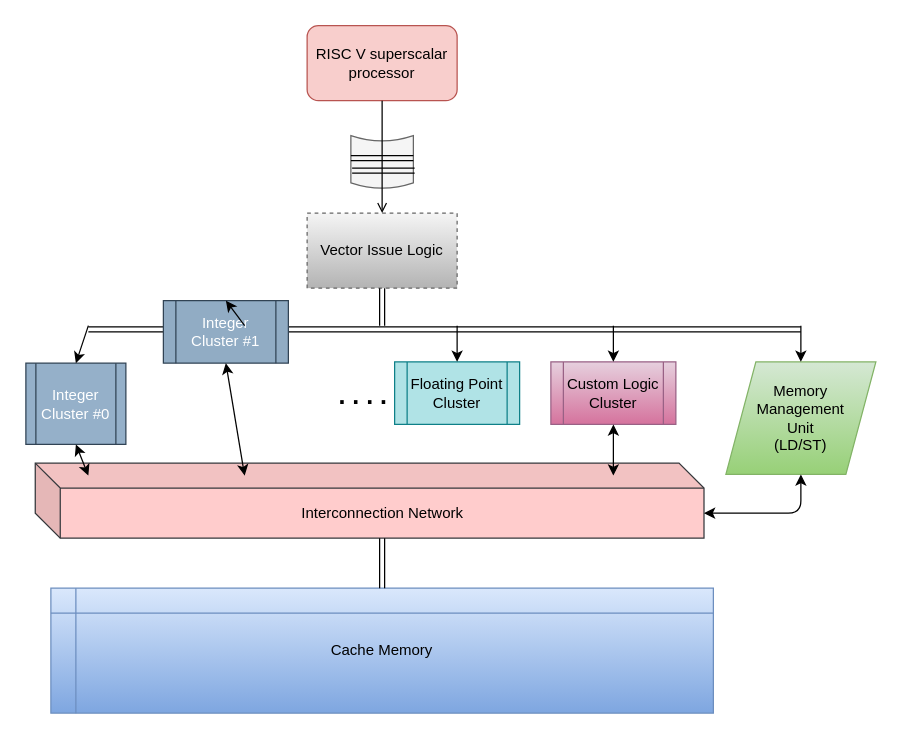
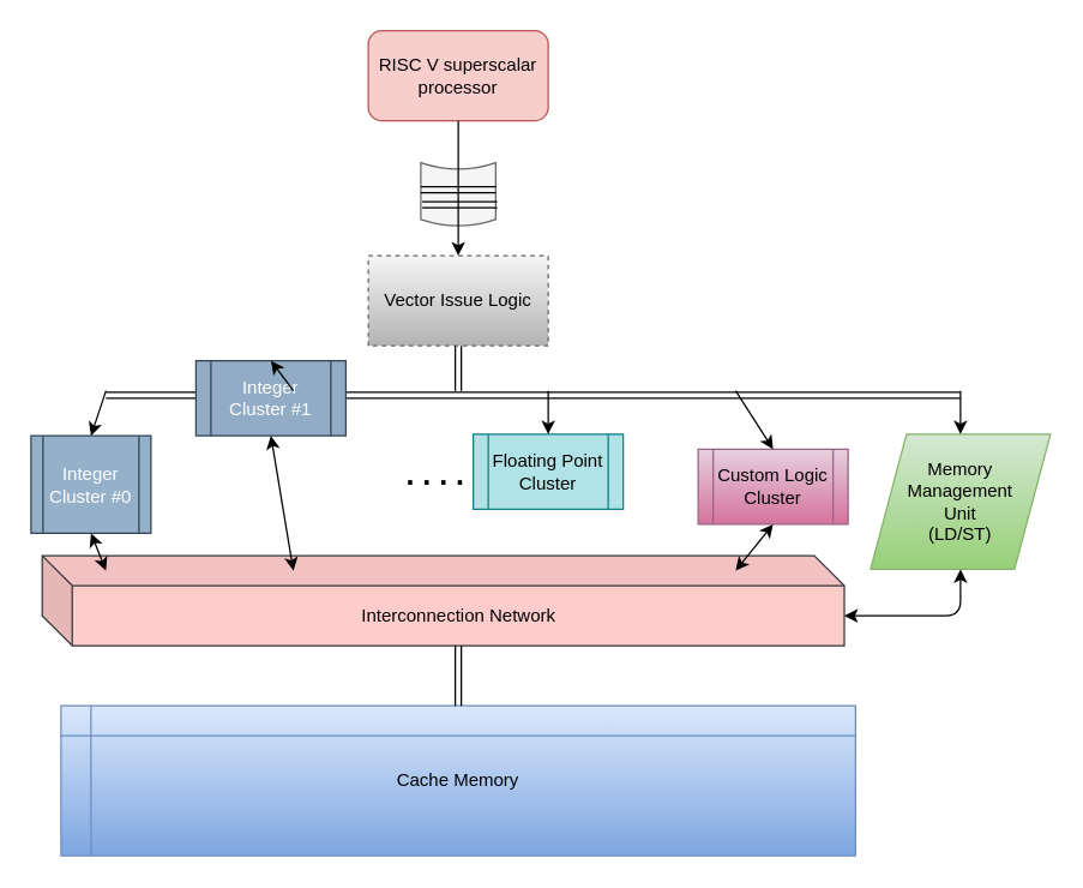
  <mxCell id="0" />
  <mxCell id="1" parent="0" />
  <mxCell id="2" value="Interconnection Network" style="shape=cube;whiteSpace=wrap;html=1;boundedLbl=1;backgroundOutline=1;darkOpacity=0.05;darkOpacity2=0.1;fillColor=#ffcccc;strokeColor=#36393d;" parent="1" vertex="1"><mxGeometry x="27.5" y="370" width="535" height="60" as="geometry" /></mxCell>
  <mxCell id="3" value="RISC V superscalar processor" style="rounded=1;whiteSpace=wrap;html=1;fillColor=#f8cecc;strokeColor=#b85450;" parent="1" vertex="1"><mxGeometry x="245" y="20" width="120" height="60" as="geometry" /></mxCell>
  <mxCell id="4" value="" style="shape=dataStorage;whiteSpace=wrap;html=1;rotation=-90;fillColor=#f5f5f5;strokeColor=#666666;fontColor=#333333;" parent="1" vertex="1"><mxGeometry x="284" y="104" width="42" height="50" as="geometry" /></mxCell>
  <mxCell id="5" value="" style="shape=link;html=1;entryX=0.5;entryY=1;entryDx=0;entryDy=0;exitX=0.5;exitY=0;exitDx=0;exitDy=0;" parent="1" edge="1"><mxGeometry width="50" height="50" relative="1" as="geometry"><mxPoint x="280" y="126" as="sourcePoint" /><mxPoint x="330" y="126" as="targetPoint" /></mxGeometry></mxCell>
  <mxCell id="6" value="" style="shape=link;html=1;entryX=0.5;entryY=1;entryDx=0;entryDy=0;exitX=0.5;exitY=0;exitDx=0;exitDy=0;" parent="1" edge="1"><mxGeometry width="50" height="50" relative="1" as="geometry"><mxPoint x="281" y="136" as="sourcePoint" /><mxPoint x="331" y="136" as="targetPoint" /></mxGeometry></mxCell>
  <mxCell id="7" value="Vector Issue Logic" style="rounded=0;whiteSpace=wrap;html=1;fillColor=#f5f5f5;strokeColor=#666666;gradientColor=#b3b3b3;dashed=1;" parent="1" vertex="1"><mxGeometry x="245" y="170" width="120" height="60" as="geometry" /></mxCell>
  <mxCell id="8" value="" style="shape=link;html=1;" parent="1" edge="1"><mxGeometry width="50" height="50" relative="1" as="geometry"><mxPoint x="70" y="263" as="sourcePoint" /><mxPoint x="640" y="263" as="targetPoint" /></mxGeometry></mxCell>
  <mxCell id="9" value="Integer Cluster #0" style="shape=process;whiteSpace=wrap;html=1;backgroundOutline=1;fillColor=#95B0C9;strokeColor=#314354;fontColor=#ffffff;" parent="1" vertex="1"><mxGeometry x="20" y="290" width="80" height="65" as="geometry" /></mxCell>
  <mxCell id="10" value="Integer Cluster #1" style="shape=process;whiteSpace=wrap;html=1;backgroundOutline=1;fillColor=#91ACC4;strokeColor=#314354;fontColor=#ffffff;" parent="1" vertex="1"><mxGeometry x="130" y="240" width="100" height="50" as="geometry" /></mxCell>
  <mxCell id="11" value="&lt;b&gt;&lt;font style=&quot;font-size: 20px&quot;&gt;. . . .&lt;/font&gt;&lt;/b&gt;" style="text;html=1;strokeColor=none;fillColor=none;align=center;verticalAlign=middle;whiteSpace=wrap;rounded=0;" parent="1" vertex="1"><mxGeometry x="260" y="305" width="60" height="20" as="geometry" /></mxCell>
  <mxCell id="12" value="Floating Point Cluster" style="shape=process;whiteSpace=wrap;html=1;backgroundOutline=1;fillColor=#b0e3e6;strokeColor=#0e8088;" parent="1" vertex="1"><mxGeometry x="315" y="289" width="100" height="50" as="geometry" /></mxCell>
- <mxCell id="13" value="Custom Logic Cluster" style="shape=process;whiteSpace=wrap;html=1;backgroundOutline=1;gradientColor=#d5739d;fillColor=#e6d0de;strokeColor=#996185;" parent="1" vertex="1"><mxGeometry x="440" y="289" width="100" height="50" as="geometry" /></mxCell>
+ <mxCell id="13" value="Custom Logic Cluster" style="shape=process;whiteSpace=wrap;html=1;backgroundOutline=1;gradientColor=#d5739d;fillColor=#e6d0de;strokeColor=#996185;" parent="1" vertex="1"><mxGeometry x="465" y="299" width="100" height="50" as="geometry" /></mxCell>
  <mxCell id="14" value="Memory &lt;br&gt;Management&lt;br&gt;Unit&lt;br&gt;(LD/ST)&lt;br&gt;" style="shape=parallelogram;perimeter=parallelogramPerimeter;whiteSpace=wrap;html=1;gradientColor=#97d077;fillColor=#d5e8d4;strokeColor=#82b366;" parent="1" vertex="1"><mxGeometry x="580" y="289" width="120" height="90" as="geometry" /></mxCell>
  <mxCell id="15" value="" style="endArrow=classic;html=1;entryX=0.5;entryY=0;entryDx=0;entryDy=0;" parent="1" target="9" edge="1"><mxGeometry width="50" height="50" relative="1" as="geometry"><mxPoint x="70" y="260" as="sourcePoint" /><mxPoint x="60" y="540" as="targetPoint" /></mxGeometry></mxCell>
  <mxCell id="16" value="" style="endArrow=classic;html=1;entryX=0.5;entryY=0;entryDx=0;entryDy=0;" parent="1" target="10" edge="1"><mxGeometry width="50" height="50" relative="1" as="geometry"><mxPoint x="195" y="260" as="sourcePoint" /><mxPoint x="88" y="300" as="targetPoint" /></mxGeometry></mxCell>
  <mxCell id="17" value="" style="endArrow=classic;html=1;entryX=0.5;entryY=0;entryDx=0;entryDy=0;" parent="1" target="12" edge="1"><mxGeometry width="50" height="50" relative="1" as="geometry"><mxPoint x="365" y="260" as="sourcePoint" /><mxPoint x="258" y="300" as="targetPoint" /></mxGeometry></mxCell>
  <mxCell id="18" value="" style="endArrow=classic;html=1;entryX=0.5;entryY=0;entryDx=0;entryDy=0;" parent="1" target="13" edge="1"><mxGeometry width="50" height="50" relative="1" as="geometry"><mxPoint x="490" y="260" as="sourcePoint" /><mxPoint x="375" y="299" as="targetPoint" /></mxGeometry></mxCell>
  <mxCell id="19" value="" style="endArrow=classic;html=1;entryX=0.5;entryY=0;entryDx=0;entryDy=0;" parent="1" target="14" edge="1"><mxGeometry width="50" height="50" relative="1" as="geometry"><mxPoint x="640" y="260" as="sourcePoint" /><mxPoint x="500" y="299" as="targetPoint" /></mxGeometry></mxCell>
  <mxCell id="20" value="Cache Memory" style="shape=internalStorage;whiteSpace=wrap;html=1;backgroundOutline=1;fillColor=#dae8fc;strokeColor=#6c8ebf;gradientColor=#7ea6e0;" parent="1" vertex="1"><mxGeometry x="40" y="470" width="530" height="100" as="geometry" /></mxCell>
  <mxCell id="21" value="" style="endArrow=classic;startArrow=classic;html=1;exitX=0.5;exitY=1;exitDx=0;exitDy=0;" parent="1" source="9" edge="1"><mxGeometry width="50" height="50" relative="1" as="geometry"><mxPoint x="20" y="640" as="sourcePoint" /><mxPoint x="70" y="380" as="targetPoint" /></mxGeometry></mxCell>
  <mxCell id="22" value="" style="endArrow=classic;startArrow=classic;html=1;entryX=0.5;entryY=1;entryDx=0;entryDy=0;" parent="1" target="10" edge="1"><mxGeometry width="50" height="50" relative="1" as="geometry"><mxPoint x="195" y="380" as="sourcePoint" /><mxPoint x="230" y="340" as="targetPoint" /></mxGeometry></mxCell>
  <mxCell id="23" value="" style="endArrow=classic;startArrow=classic;html=1;entryX=0.5;entryY=1;entryDx=0;entryDy=0;" parent="1" target="13" edge="1"><mxGeometry width="50" height="50" relative="1" as="geometry"><mxPoint x="490" y="380" as="sourcePoint" /><mxPoint x="375" y="349" as="targetPoint" /></mxGeometry></mxCell>
  <mxCell id="24" value="" style="endArrow=classic;startArrow=classic;html=1;entryX=0.5;entryY=1;entryDx=0;entryDy=0;exitX=0;exitY=0;exitDx=535;exitDy=40;exitPerimeter=0;" parent="1" source="2" target="14" edge="1"><mxGeometry width="50" height="50" relative="1" as="geometry"><mxPoint x="600" y="440" as="sourcePoint" /><mxPoint x="650" y="390" as="targetPoint" /><Array as="points"><mxPoint x="640" y="410" /></Array></mxGeometry></mxCell>
  <mxCell id="25" value="" style="shape=link;html=1;entryX=0;entryY=0;entryDx=277.5;entryDy=60;entryPerimeter=0;exitX=0.5;exitY=0;exitDx=0;exitDy=0;" parent="1" source="20" target="2" edge="1"><mxGeometry width="50" height="50" relative="1" as="geometry"><mxPoint x="20" y="640" as="sourcePoint" /><mxPoint x="70" y="590" as="targetPoint" /></mxGeometry></mxCell>
- <mxCell id="26" value="" style="endArrow=open;html=1;exitX=0.5;exitY=1;exitDx=0;exitDy=0;entryX=0.5;entryY=0;entryDx=0;entryDy=0;" parent="1" source="3" target="7" edge="1"><mxGeometry width="50" height="50" relative="1" as="geometry"><mxPoint x="20" y="640" as="sourcePoint" /><mxPoint x="70" y="590" as="targetPoint" /></mxGeometry></mxCell>
+ <mxCell id="26" value="" style="endArrow=classic;html=1;exitX=0.5;exitY=1;exitDx=0;exitDy=0;entryX=0.5;entryY=0;entryDx=0;entryDy=0;" parent="1" source="3" target="7" edge="1"><mxGeometry width="50" height="50" relative="1" as="geometry"><mxPoint x="20" y="640" as="sourcePoint" /><mxPoint x="70" y="590" as="targetPoint" /></mxGeometry></mxCell>
  <mxCell id="27" value="" style="shape=link;html=1;entryX=0.5;entryY=1;entryDx=0;entryDy=0;" parent="1" target="7" edge="1"><mxGeometry width="50" height="50" relative="1" as="geometry"><mxPoint x="305" y="260" as="sourcePoint" /><mxPoint x="70" y="590" as="targetPoint" /></mxGeometry></mxCell>
